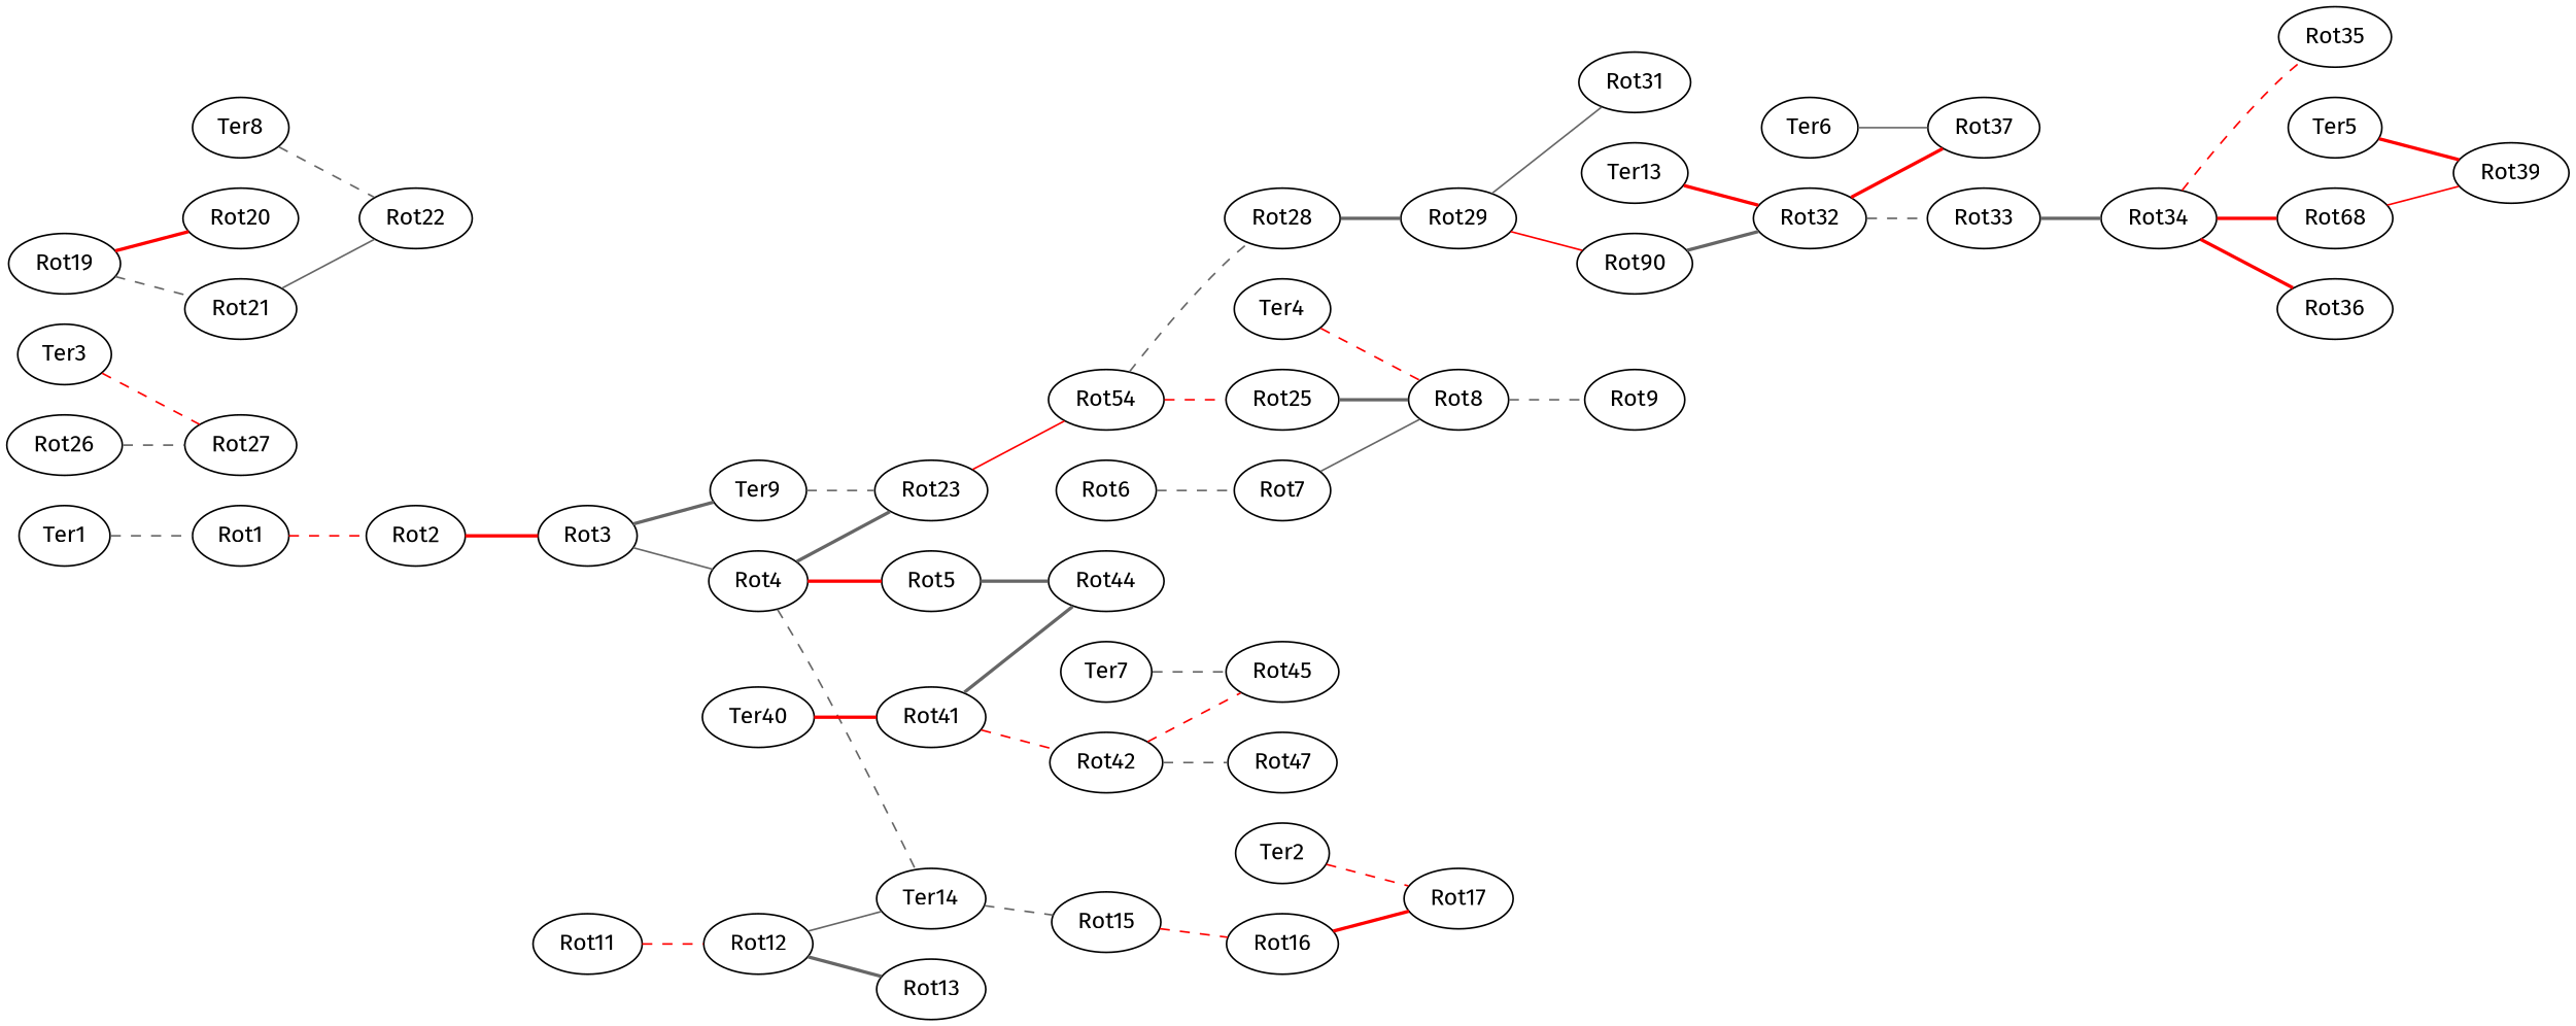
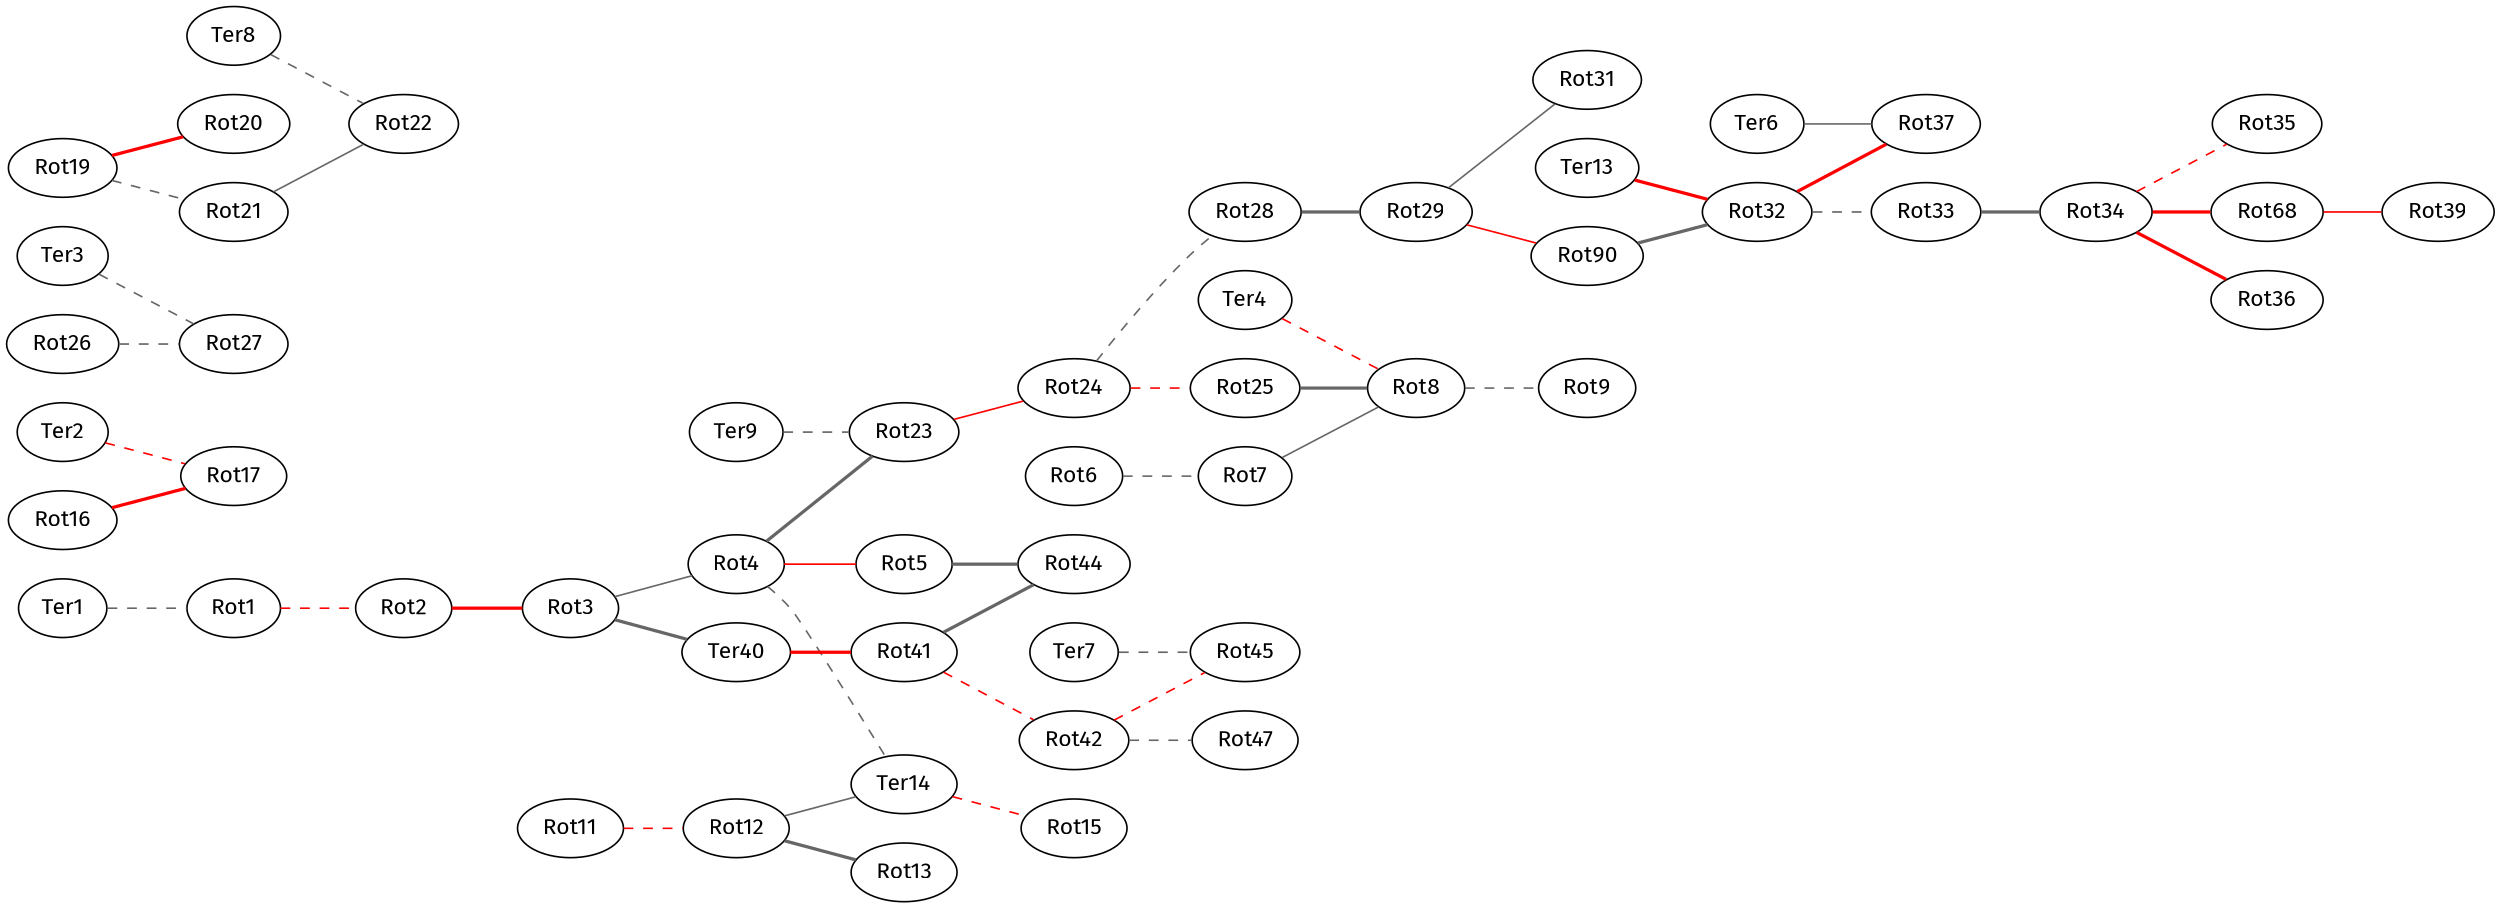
  strict graph {
    fontname="Fira Sans"
    rankdir=LR
    node [fontname="Fira Sans"]
    edge [color=gray40 fontname="Fira Sans" style=dashed]
    Ter1
    Rot1
    Rot2
    Rot3
    Ter2
    Rot17
    Ter3
    Rot27
    Ter4
    Rot8
    Rot9
-   Ter5
    Rot39
    Ter6
    Rot37
    Ter7
    Rot45
    Ter8
    Rot22
    Ter9
    Rot23
-   Rot24 [label=Rot54]
+   Rot24
    Rot28
    Rot25
    n25 [label=Ter13]
    Rot32
    Rot33
    Rot34
    Rot4
    n30 [label=Ter40]
    Rot5
    n32 [label=Ter14]
    Rot41
    Rot44
    Rot15
    Rot42
    Rot6
    Rot7
    Rot16
    Rot11
    Rot12
    Rot13
    Rot19
    Rot20
    Rot21
    Rot29
    Rot31
    n48 [label=Rot90]
    Rot26
    Rot35
    n51 [label=Rot68]
    Rot36
    n53 [label=Rot47]
    Ter1 -- Rot1
    Rot1 -- Rot2 [color=red]
    Rot2 -- Rot3 [color=red style=bold]
    Rot3 -- Rot4 [style=solid]
-   Rot3 -- Ter9 [style=bold]
+   Rot3 -- n30 [style=bold]
    Ter2 -- Rot17 [color=red]
-   Ter3 -- Rot27 [color=red]
+   Ter3 -- Rot27
    Ter4 -- Rot8 [color=red]
    Rot8 -- Rot9
-   Ter5 -- Rot39 [color=red style=bold]
    Ter6 -- Rot37 [style=solid]
    Ter7 -- Rot45
    Ter8 -- Rot22
    Ter9 -- Rot23
    Rot23 -- Rot24 [color=red style=solid]
    Rot24 -- Rot28
    Rot24 -- Rot25 [color=red]
    Rot28 -- Rot29 [style=bold]
    Rot25 -- Rot8 [style=bold]
    n25 -- Rot32 [color=red style=bold]
    Rot32 -- Rot37 [color=red style=bold]
    Rot32 -- Rot33
    Rot33 -- Rot34 [style=bold]
    Rot34 -- Rot35 [color=red]
    Rot34 -- n51 [color=red style=bold]
    Rot34 -- Rot36 [color=red style=bold]
    Rot4 -- Rot23 [style=bold]
-   Rot4 -- Rot5 [color=red style=bold]
+   Rot4 -- Rot5 [color=red style=solid]
    Rot4 -- n32
    n30 -- Rot41 [color=red style=bold]
    Rot5 -- Rot44 [style=bold]
-   n32 -- Rot15
+   n32 -- Rot15 [color=red]
    Rot41 -- Rot44 [style=bold]
    Rot41 -- Rot42 [color=red]
-   Rot15 -- Rot16 [color=red]
    Rot42 -- Rot45 [color=red]
    Rot42 -- n53
    Rot6 -- Rot7
    Rot7 -- Rot8 [style=solid]
    Rot16 -- Rot17 [color=red style=bold]
    Rot11 -- Rot12 [color=red]
    Rot12 -- n32 [style=solid]
    Rot12 -- Rot13 [style=bold]
    Rot19 -- Rot20 [color=red style=bold]
    Rot19 -- Rot21
    Rot21 -- Rot22 [style=solid]
    Rot29 -- Rot31 [style=solid]
    Rot29 -- n48 [color=red style=solid]
    n48 -- Rot32 [style=bold]
    Rot26 -- Rot27
    n51 -- Rot39 [color=red style=solid]
  }
